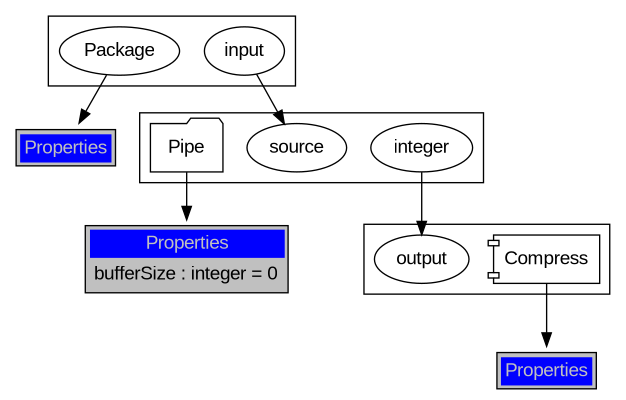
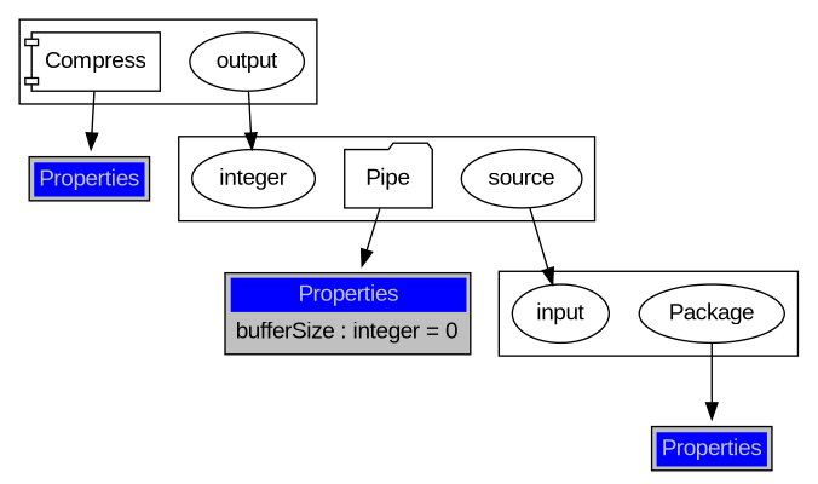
  digraph {
    fontname="Liberation Sans"
    rankdir=TB
    node [fontname="Liberation Sans"]
    edge [fontname="Liberation Sans"]
    n1 [label=Package shape=ellipse]
    n2 [label=input]
    n3 [label=Compress shape=component]
    n4 [label=output]
    n5 [label=Pipe shape=folder]
    n6 [label=source]
    n7 [label=integer]
    n8 [label=<<table border="1" cellborder="0" cellpadding="3" bgcolor="grey"><tr><td bgcolor="blue" align="center" colspan="2"><font color="grey">Properties</font></td></tr></table>> shape=folder style=invisible]
    n9 [label=<<table border="1" cellborder="0" cellpadding="3" bgcolor="grey"><tr><td bgcolor="blue" align="center" colspan="2"><font color="grey">Properties</font></td></tr></table>> shape=folder style=invisible]
    n10 [label=<<table border="1" cellborder="0" cellpadding="3" bgcolor="grey"><tr><td bgcolor="blue" align="center" colspan="2"><font color="grey">Properties</font></td></tr><tr><td align="center">bufferSize : integer = 0</td></tr></table>> shape=folder style=invisible]
    subgraph cluster_1 {
      n1
      n2
    }
    subgraph cluster_2 {
      n3
      n4
    }
    subgraph cluster_3 {
      n5
      n6
      n7
    }
    n1 -> n8
-   n2 -> n6
+   n6 -> n2
    n3 -> n9
-   n7 -> n4
+   n4 -> n7
    n5 -> n10
  }
